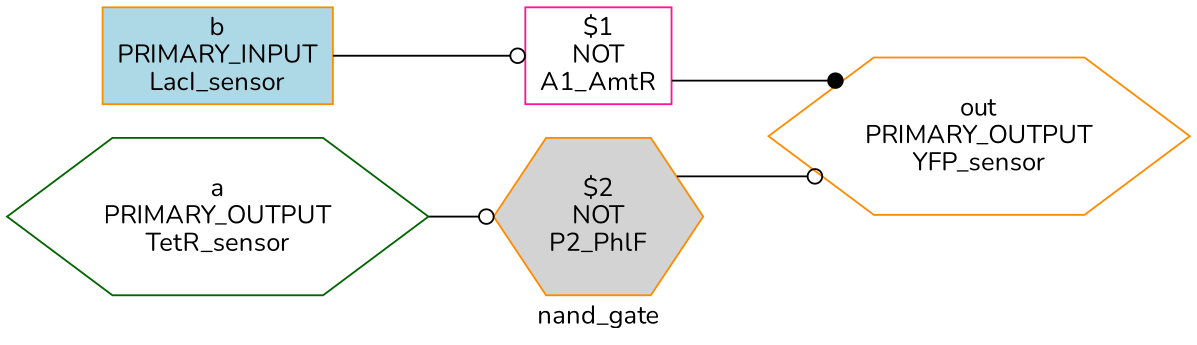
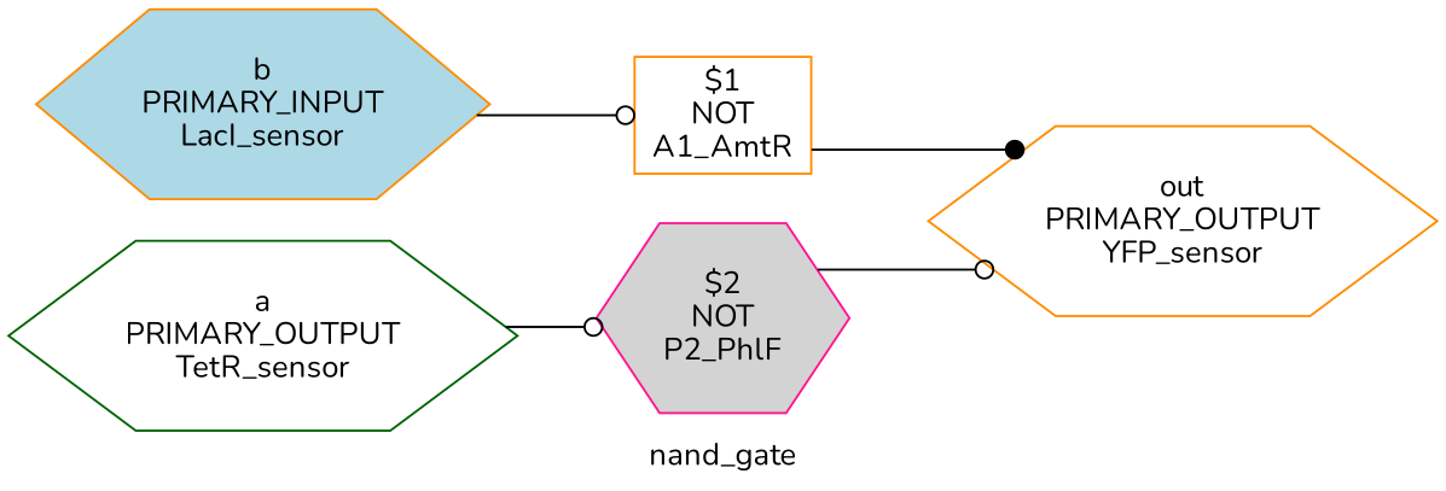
  digraph {
    fontname=Nunito
    label=nand_gate
    rankdir=LR
    remincross=true
    splines=ortho
    node [color=darkorange fillcolor=white fontname=Nunito shape=hexagon style=filled]
    edge [arrowhead=odot fontname=Nunito]
-   n1 [fillcolor=lightblue label="b\nPRIMARY_INPUT\nLacI_sensor" shape=box]
+   n1 [fillcolor=lightblue label="b\nPRIMARY_INPUT\nLacI_sensor"]
    n2 [color=darkgreen label="a\nPRIMARY_OUTPUT\nTetR_sensor"]
    n3 [label="out\nPRIMARY_OUTPUT\nYFP_sensor"]
-   n4 [color=deeppink label="$1\nNOT\nA1_AmtR" shape=box]
-   n5 [fillcolor=lightgrey label="$2\nNOT\nP2_PhlF"]
+   n4 [label="$1\nNOT\nA1_AmtR" shape=box]
+   n5 [color=deeppink fillcolor=lightgrey label="$2\nNOT\nP2_PhlF"]
    subgraph sub_1 {
      rank=same
      n1
      n2
    }
    subgraph sub_2 {
      rank=same
      n3
    }
    n1 -> n4
    n2 -> n5
    n4 -> n3 [arrowhead=dot]
    n5 -> n3
  }
